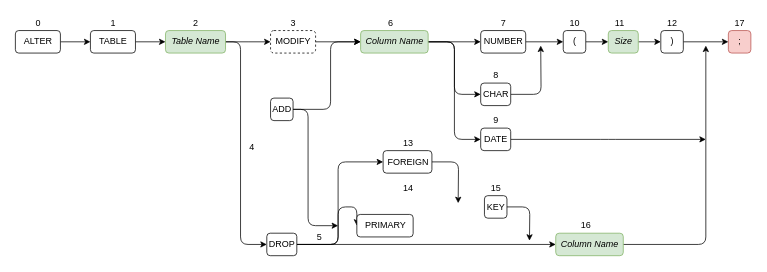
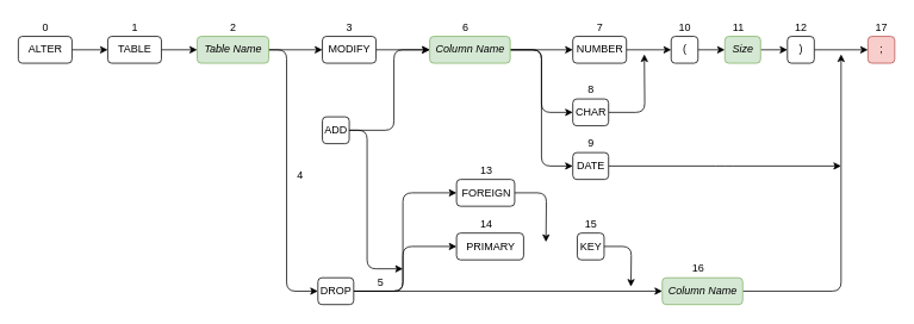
  <mxCell id="0" />
  <mxCell id="1" parent="0" />
  <mxCell id="2" style="edgeStyle=orthogonalEdgeStyle;orthogonalLoop=1;jettySize=auto;html=1;exitX=1;exitY=0.5;exitDx=0;exitDy=0;entryX=0;entryY=0.5;entryDx=0;entryDy=0;entryPerimeter=0;" parent="1" source="3" target="13" edge="1"><mxGeometry relative="1" as="geometry"><mxPoint x="130" y="55" as="targetPoint" /></mxGeometry></mxCell>
  <mxCell id="3" value="ALTER" style="html=1;rounded=1;" parent="1" vertex="1"><mxGeometry x="20" y="40" width="60" height="30" as="geometry" /></mxCell>
  <mxCell id="4" value="0" style="text;html=1;align=center;verticalAlign=middle;resizable=0;points=[];autosize=1;rounded=1;" parent="1" vertex="1"><mxGeometry x="40" y="20" width="20" height="20" as="geometry" /></mxCell>
  <mxCell id="5" value=";" style="html=1;fillColor=#f8cecc;strokeColor=#b85450;rounded=1;" parent="1" vertex="1"><mxGeometry x="970" y="40" width="30" height="30" as="geometry" /></mxCell>
  <mxCell id="6" value="17" style="text;html=1;align=center;verticalAlign=middle;resizable=0;points=[];autosize=1;rounded=1;" parent="1" vertex="1"><mxGeometry x="970" y="20" width="30" height="20" as="geometry" /></mxCell>
  <mxCell id="7" style="edgeStyle=orthogonalEdgeStyle;orthogonalLoop=1;jettySize=auto;html=1;exitX=1;exitY=0.5;exitDx=0;exitDy=0;entryX=0;entryY=0.5;entryDx=0;entryDy=0;" parent="1" source="10" target="40" edge="1"><mxGeometry relative="1" as="geometry"><Array as="points"><mxPoint x="605" y="55" /><mxPoint x="605" y="125" /></Array></mxGeometry></mxCell>
  <mxCell id="8" style="edgeStyle=orthogonalEdgeStyle;orthogonalLoop=1;jettySize=auto;html=1;exitX=1;exitY=0.5;exitDx=0;exitDy=0;entryX=0;entryY=0.5;entryDx=0;entryDy=0;" parent="1" source="10" target="37" edge="1"><mxGeometry relative="1" as="geometry" /></mxCell>
  <mxCell id="9" style="edgeStyle=orthogonalEdgeStyle;rounded=1;orthogonalLoop=1;jettySize=auto;html=1;exitX=1;exitY=0.5;exitDx=0;exitDy=0;entryX=0;entryY=0.5;entryDx=0;entryDy=0;" parent="1" source="10" target="58" edge="1"><mxGeometry relative="1" as="geometry" /></mxCell>
  <mxCell id="10" value="&lt;i&gt;Column Name&lt;/i&gt;" style="html=1;fillColor=#d5e8d4;strokeColor=#82b366;rounded=1;" parent="1" vertex="1"><mxGeometry x="480" y="40" width="90" height="30" as="geometry" /></mxCell>
  <mxCell id="11" value="6" style="text;html=1;align=center;verticalAlign=middle;resizable=0;points=[];autosize=1;rounded=1;" parent="1" vertex="1"><mxGeometry x="510" y="20" width="20" height="20" as="geometry" /></mxCell>
  <mxCell id="12" style="edgeStyle=orthogonalEdgeStyle;orthogonalLoop=1;jettySize=auto;html=1;exitX=1;exitY=0.5;exitDx=0;exitDy=0;entryX=0;entryY=0.5;entryDx=0;entryDy=0;" parent="1" source="13" target="16" edge="1"><mxGeometry relative="1" as="geometry" /></mxCell>
  <mxCell id="13" value="TABLE" style="html=1;rounded=1;" parent="1" vertex="1"><mxGeometry x="120" y="40" width="60" height="30" as="geometry" /></mxCell>
  <mxCell id="14" style="edgeStyle=orthogonalEdgeStyle;orthogonalLoop=1;jettySize=auto;html=1;exitX=1;exitY=0.5;exitDx=0;exitDy=0;entryX=0;entryY=0.5;entryDx=0;entryDy=0;" parent="1" source="16" target="23" edge="1"><mxGeometry relative="1" as="geometry"><Array as="points"><mxPoint x="320" y="55" /><mxPoint x="320" y="55" /></Array></mxGeometry></mxCell>
  <mxCell id="15" style="edgeStyle=orthogonalEdgeStyle;orthogonalLoop=1;jettySize=auto;html=1;exitX=1;exitY=0.5;exitDx=0;exitDy=0;entryX=0;entryY=0.5;entryDx=0;entryDy=0;" parent="1" source="16" target="28" edge="1"><mxGeometry relative="1" as="geometry"><Array as="points"><mxPoint x="320" y="55" /><mxPoint x="320" y="325" /></Array></mxGeometry></mxCell>
  <mxCell id="16" value="&lt;i&gt;Table Name&lt;/i&gt;" style="html=1;fillColor=#d5e8d4;strokeColor=#82b366;rounded=1;" parent="1" vertex="1"><mxGeometry x="220" y="40" width="80" height="30" as="geometry" /></mxCell>
  <mxCell id="17" value="2" style="text;html=1;align=center;verticalAlign=middle;resizable=0;points=[];autosize=1;rounded=1;" parent="1" vertex="1"><mxGeometry x="250" y="20" width="20" height="20" as="geometry" /></mxCell>
  <mxCell id="18" style="edgeStyle=orthogonalEdgeStyle;orthogonalLoop=1;jettySize=auto;html=1;exitX=1;exitY=0.5;exitDx=0;exitDy=0;entryX=0;entryY=0.5;entryDx=0;entryDy=0;" parent="1" source="20" target="10" edge="1"><mxGeometry relative="1" as="geometry"><mxPoint x="450" y="60" as="targetPoint" /><Array as="points"><mxPoint x="440" y="145" /><mxPoint x="440" y="55" /></Array></mxGeometry></mxCell>
  <mxCell id="19" style="edgeStyle=orthogonalEdgeStyle;rounded=1;orthogonalLoop=1;jettySize=auto;html=1;exitX=1;exitY=0.5;exitDx=0;exitDy=0;" parent="1" source="20" edge="1"><mxGeometry relative="1" as="geometry"><mxPoint x="450" y="300" as="targetPoint" /><Array as="points"><mxPoint x="410" y="145" /><mxPoint x="410" y="300" /></Array></mxGeometry></mxCell>
  <mxCell id="20" value="ADD" style="html=1;rounded=1;" parent="1" vertex="1"><mxGeometry x="360" y="130" width="30" height="30" as="geometry" /></mxCell>
  <mxCell id="21" value="4" style="text;html=1;align=center;verticalAlign=middle;resizable=0;points=[];autosize=1;rounded=1;" parent="1" vertex="1"><mxGeometry x="325" y="185" width="20" height="20" as="geometry" /></mxCell>
  <mxCell id="22" style="edgeStyle=orthogonalEdgeStyle;orthogonalLoop=1;jettySize=auto;html=1;exitX=1;exitY=0.5;exitDx=0;exitDy=0;" parent="1" source="23" target="10" edge="1"><mxGeometry relative="1" as="geometry" /></mxCell>
- <mxCell id="23" value="MODIFY" style="html=1;rounded=1;dashed=1;" parent="1" vertex="1"><mxGeometry x="360" y="40" width="60" height="30" as="geometry" /></mxCell>
+ <mxCell id="23" value="MODIFY" style="html=1;rounded=1;" parent="1" vertex="1"><mxGeometry x="360" y="40" width="60" height="30" as="geometry" /></mxCell>
  <mxCell id="24" value="5" style="text;html=1;align=center;verticalAlign=middle;resizable=0;points=[];autosize=1;rounded=1;" parent="1" vertex="1"><mxGeometry x="415" y="305" width="20" height="20" as="geometry" /></mxCell>
  <mxCell id="25" style="edgeStyle=orthogonalEdgeStyle;orthogonalLoop=1;jettySize=auto;html=1;exitX=1;exitY=0.5;exitDx=0;exitDy=0;entryX=0;entryY=0.5;entryDx=0;entryDy=0;" parent="1" source="28" target="32" edge="1"><mxGeometry relative="1" as="geometry"><Array as="points"><mxPoint x="450" y="325" /><mxPoint x="450" y="275" /></Array></mxGeometry></mxCell>
  <mxCell id="26" style="edgeStyle=orthogonalEdgeStyle;orthogonalLoop=1;jettySize=auto;html=1;exitX=1;exitY=0.5;exitDx=0;exitDy=0;entryX=0;entryY=0.5;entryDx=0;entryDy=0;" parent="1" source="28" target="31" edge="1"><mxGeometry relative="1" as="geometry"><Array as="points"><mxPoint x="450" y="325" /><mxPoint x="450" y="215" /></Array></mxGeometry></mxCell>
  <mxCell id="27" style="edgeStyle=orthogonalEdgeStyle;rounded=0;orthogonalLoop=1;jettySize=auto;html=1;exitX=1;exitY=0.5;exitDx=0;exitDy=0;entryX=0;entryY=0.5;entryDx=0;entryDy=0;" parent="1" source="28" target="52" edge="1"><mxGeometry relative="1" as="geometry" /></mxCell>
  <mxCell id="28" value="DROP" style="html=1;rounded=1;" parent="1" vertex="1"><mxGeometry x="355" y="310" width="40" height="30" as="geometry" /></mxCell>
  <mxCell id="29" value="3" style="text;html=1;align=center;verticalAlign=middle;resizable=0;points=[];autosize=1;rounded=1;" parent="1" vertex="1"><mxGeometry x="380" y="20" width="20" height="20" as="geometry" /></mxCell>
  <mxCell id="30" style="edgeStyle=orthogonalEdgeStyle;orthogonalLoop=1;jettySize=auto;html=1;exitX=1;exitY=0.5;exitDx=0;exitDy=0;" parent="1" source="31" edge="1"><mxGeometry relative="1" as="geometry"><mxPoint x="610" y="270" as="targetPoint" /></mxGeometry></mxCell>
  <mxCell id="31" value="FOREIGN" style="html=1;rounded=1;" parent="1" vertex="1"><mxGeometry x="510" y="200" width="65" height="30" as="geometry" /></mxCell>
- <mxCell id="32" value="PRIMARY" style="html=1;rounded=1;" parent="1" vertex="1"><mxGeometry x="475" y="285" width="75" height="30" as="geometry" /></mxCell>
+ <mxCell id="32" value="PRIMARY" style="html=1;rounded=1;" parent="1" vertex="1"><mxGeometry x="510" y="260" width="75" height="30" as="geometry" /></mxCell>
  <mxCell id="33" value="14" style="text;html=1;align=center;verticalAlign=middle;resizable=0;points=[];autosize=1;rounded=1;" parent="1" vertex="1"><mxGeometry x="527.5" y="240" width="30" height="20" as="geometry" /></mxCell>
  <mxCell id="34" value="KEY" style="html=1;rounded=1;" parent="1" vertex="1"><mxGeometry x="645" y="260" width="30" height="30" as="geometry" /></mxCell>
  <mxCell id="35" value="15" style="text;html=1;align=center;verticalAlign=middle;resizable=0;points=[];autosize=1;rounded=1;" parent="1" vertex="1"><mxGeometry x="645" y="240" width="30" height="20" as="geometry" /></mxCell>
  <mxCell id="36" style="edgeStyle=orthogonalEdgeStyle;orthogonalLoop=1;jettySize=auto;html=1;exitX=1;exitY=0.5;exitDx=0;exitDy=0;entryX=0;entryY=0.5;entryDx=0;entryDy=0;" parent="1" source="37" target="43" edge="1"><mxGeometry relative="1" as="geometry" /></mxCell>
  <mxCell id="37" value="NUMBER" style="html=1;rounded=1;" parent="1" vertex="1"><mxGeometry x="640" y="40" width="60" height="30" as="geometry" /></mxCell>
  <mxCell id="38" value="7" style="text;html=1;align=center;verticalAlign=middle;resizable=0;points=[];autosize=1;rounded=1;" parent="1" vertex="1"><mxGeometry x="660" y="20" width="20" height="20" as="geometry" /></mxCell>
  <mxCell id="39" style="edgeStyle=orthogonalEdgeStyle;rounded=1;orthogonalLoop=1;jettySize=auto;html=1;exitX=1;exitY=0.5;exitDx=0;exitDy=0;" parent="1" source="40" edge="1"><mxGeometry relative="1" as="geometry"><mxPoint x="720" y="60" as="targetPoint" /></mxGeometry></mxCell>
  <mxCell id="40" value="CHAR" style="html=1;rounded=1;" parent="1" vertex="1"><mxGeometry x="640" y="110" width="40" height="30" as="geometry" /></mxCell>
  <mxCell id="41" value="8" style="text;html=1;align=center;verticalAlign=middle;resizable=0;points=[];autosize=1;rounded=1;" parent="1" vertex="1"><mxGeometry x="650" y="90" width="20" height="20" as="geometry" /></mxCell>
  <mxCell id="42" style="edgeStyle=orthogonalEdgeStyle;orthogonalLoop=1;jettySize=auto;html=1;exitX=1;exitY=0.5;exitDx=0;exitDy=0;entryX=0;entryY=0.5;entryDx=0;entryDy=0;" parent="1" source="43" target="49" edge="1"><mxGeometry relative="1" as="geometry" /></mxCell>
  <mxCell id="43" value="(" style="html=1;rounded=1;" parent="1" vertex="1"><mxGeometry x="750" y="40" width="30" height="30" as="geometry" /></mxCell>
  <mxCell id="44" value="10" style="text;html=1;align=center;verticalAlign=middle;resizable=0;points=[];autosize=1;rounded=1;" parent="1" vertex="1"><mxGeometry x="750" y="20" width="30" height="20" as="geometry" /></mxCell>
  <mxCell id="45" style="edgeStyle=orthogonalEdgeStyle;orthogonalLoop=1;jettySize=auto;html=1;exitX=1;exitY=0.5;exitDx=0;exitDy=0;entryX=0;entryY=0.5;entryDx=0;entryDy=0;" parent="1" source="46" target="5" edge="1"><mxGeometry relative="1" as="geometry" /></mxCell>
  <mxCell id="46" value=")" style="html=1;rounded=1;" parent="1" vertex="1"><mxGeometry x="880" y="40" width="30" height="30" as="geometry" /></mxCell>
  <mxCell id="47" value="12" style="text;html=1;align=center;verticalAlign=middle;resizable=0;points=[];autosize=1;rounded=1;" parent="1" vertex="1"><mxGeometry x="880" y="20" width="30" height="20" as="geometry" /></mxCell>
  <mxCell id="48" style="edgeStyle=orthogonalEdgeStyle;orthogonalLoop=1;jettySize=auto;html=1;exitX=1;exitY=0.5;exitDx=0;exitDy=0;entryX=0;entryY=0.5;entryDx=0;entryDy=0;" parent="1" source="49" target="46" edge="1"><mxGeometry relative="1" as="geometry" /></mxCell>
  <mxCell id="49" value="&lt;i&gt;Size&lt;/i&gt;" style="html=1;fillColor=#d5e8d4;strokeColor=#82b366;rounded=1;" parent="1" vertex="1"><mxGeometry x="810" y="40" width="40" height="30" as="geometry" /></mxCell>
  <mxCell id="50" value="11" style="text;html=1;align=center;verticalAlign=middle;resizable=0;points=[];autosize=1;rounded=1;" parent="1" vertex="1"><mxGeometry x="810" y="20" width="30" height="20" as="geometry" /></mxCell>
  <mxCell id="51" style="edgeStyle=orthogonalEdgeStyle;orthogonalLoop=1;jettySize=auto;html=1;exitX=1;exitY=0.5;exitDx=0;exitDy=0;" parent="1" source="52" edge="1"><mxGeometry relative="1" as="geometry"><Array as="points"><mxPoint x="940" y="325" /></Array><mxPoint x="940" y="60" as="targetPoint" /></mxGeometry></mxCell>
  <mxCell id="52" value="&lt;i&gt;Column Name&lt;/i&gt;" style="html=1;fillColor=#d5e8d4;strokeColor=#82b366;rounded=1;" parent="1" vertex="1"><mxGeometry x="740" y="310" width="90" height="30" as="geometry" /></mxCell>
  <mxCell id="53" value="13" style="text;html=1;align=center;verticalAlign=middle;resizable=0;points=[];autosize=1;rounded=1;" parent="1" vertex="1"><mxGeometry x="527.5" y="180" width="30" height="20" as="geometry" /></mxCell>
  <mxCell id="54" style="edgeStyle=orthogonalEdgeStyle;orthogonalLoop=1;jettySize=auto;html=1;exitX=1;exitY=0.5;exitDx=0;exitDy=0;" parent="1" source="34" edge="1"><mxGeometry relative="1" as="geometry"><mxPoint x="690" y="375" as="sourcePoint" /><mxPoint x="705" y="320" as="targetPoint" /></mxGeometry></mxCell>
  <mxCell id="55" value="1" style="text;html=1;align=center;verticalAlign=middle;resizable=0;points=[];autosize=1;rounded=1;" parent="1" vertex="1"><mxGeometry x="140" y="20" width="20" height="20" as="geometry" /></mxCell>
  <mxCell id="56" value="16" style="text;html=1;align=center;verticalAlign=middle;resizable=0;points=[];autosize=1;rounded=1;" parent="1" vertex="1"><mxGeometry x="765" y="290" width="30" height="20" as="geometry" /></mxCell>
  <mxCell id="57" style="edgeStyle=orthogonalEdgeStyle;rounded=1;orthogonalLoop=1;jettySize=auto;html=1;exitX=1;exitY=0.5;exitDx=0;exitDy=0;" parent="1" source="58" edge="1"><mxGeometry relative="1" as="geometry"><mxPoint x="940" y="185" as="targetPoint" /></mxGeometry></mxCell>
  <mxCell id="58" value="DATE" style="html=1;rounded=1;" parent="1" vertex="1"><mxGeometry x="640" y="170" width="40" height="30" as="geometry" /></mxCell>
  <mxCell id="59" value="9" style="text;html=1;align=center;verticalAlign=middle;resizable=0;points=[];autosize=1;rounded=1;" parent="1" vertex="1"><mxGeometry x="650" y="150" width="20" height="20" as="geometry" /></mxCell>
